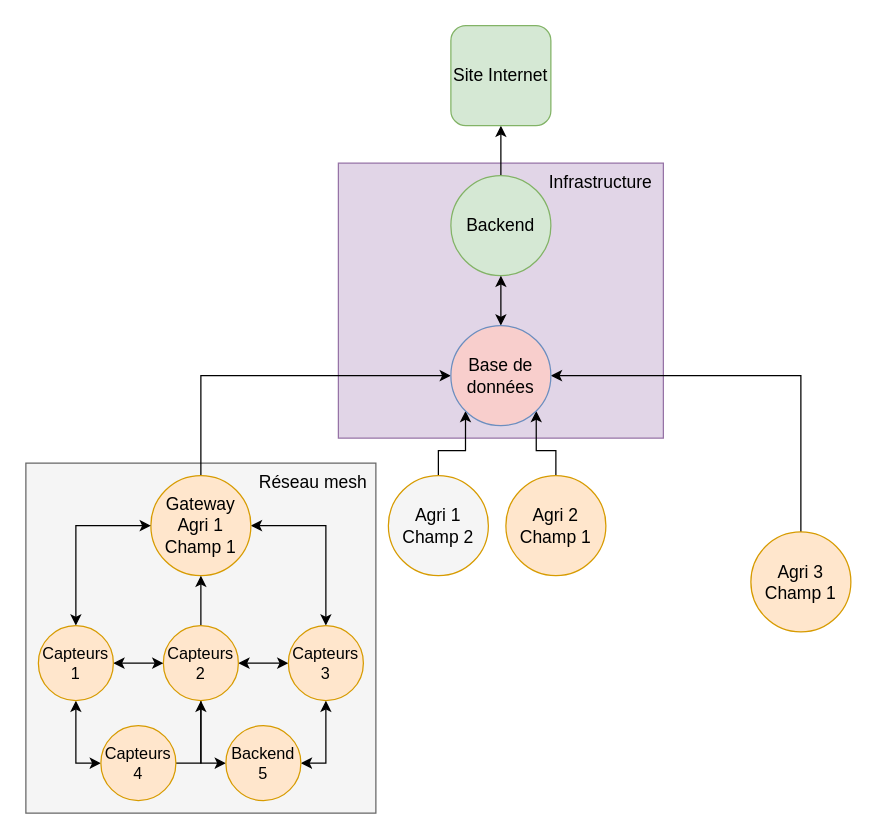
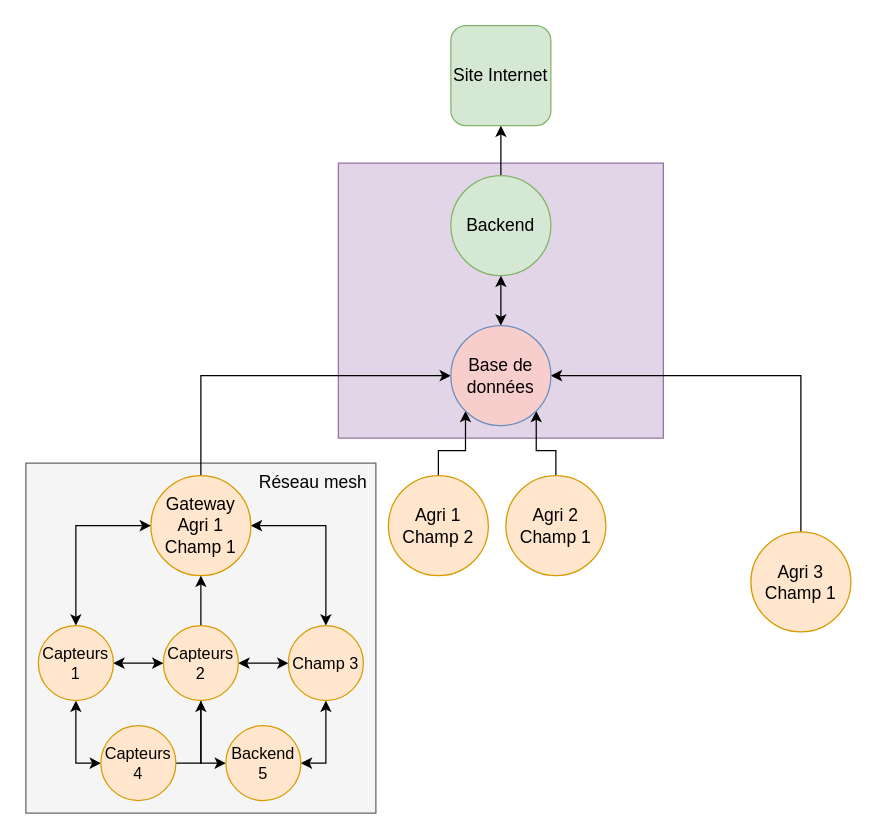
  <mxCell id="0" />
  <mxCell id="1" parent="0" />
  <mxCell id="2" value="" style="rounded=0;whiteSpace=wrap;html=1;fillColor=#f5f5f5;strokeColor=#666666;fontColor=#333333;fontSize=14;" vertex="1" parent="1"><mxGeometry x="20" y="370" width="280" height="280" as="geometry" /></mxCell>
  <mxCell id="3" value="" style="rounded=0;whiteSpace=wrap;html=1;fillColor=#e1d5e7;strokeColor=#9673a6;fontSize=14;" vertex="1" parent="1"><mxGeometry x="270" y="130" width="260" height="220" as="geometry" /></mxCell>
  <mxCell id="4" style="edgeStyle=orthogonalEdgeStyle;rounded=0;orthogonalLoop=1;jettySize=auto;html=1;entryX=0;entryY=0.5;entryDx=0;entryDy=0;" edge="1" parent="1" source="6" target="17"><mxGeometry relative="1" as="geometry"><Array as="points"><mxPoint x="160" y="300" /></Array></mxGeometry></mxCell>
  <mxCell id="5" style="edgeStyle=orthogonalEdgeStyle;rounded=0;orthogonalLoop=1;jettySize=auto;html=1;entryX=0.5;entryY=0;entryDx=0;entryDy=0;startArrow=classic;startFill=1;" edge="1" parent="1" source="6" target="28"><mxGeometry relative="1" as="geometry" /></mxCell>
  <mxCell id="6" value="Gateway&lt;br style=&quot;font-size: 14px;&quot;&gt;Agri 1&lt;br style=&quot;font-size: 14px;&quot;&gt;Champ 1" style="ellipse;whiteSpace=wrap;html=1;aspect=fixed;fillColor=#ffe6cc;strokeColor=#d79b00;fontSize=14;gradientDirection=north;" vertex="1" parent="1"><mxGeometry x="120" y="380" width="80" height="80" as="geometry" /></mxCell>
  <mxCell id="7" style="edgeStyle=orthogonalEdgeStyle;rounded=0;orthogonalLoop=1;jettySize=auto;html=1;entryX=0;entryY=1;entryDx=0;entryDy=0;" edge="1" parent="1" source="8" target="17"><mxGeometry relative="1" as="geometry" /></mxCell>
- <mxCell id="8" value="Agri 1&lt;br style=&quot;font-size: 14px;&quot;&gt;Champ 2" style="ellipse;whiteSpace=wrap;html=1;aspect=fixed;fillColor=#f5f5f5;strokeColor=#d79b00;fontSize=14;gradientDirection=north;" vertex="1" parent="1"><mxGeometry x="310" y="380" width="80" height="80" as="geometry" /></mxCell>
+ <mxCell id="8" value="Agri 1&lt;br style=&quot;font-size: 14px;&quot;&gt;Champ 2" style="ellipse;whiteSpace=wrap;html=1;aspect=fixed;fillColor=#ffe6cc;strokeColor=#d79b00;fontSize=14;gradientDirection=north;" vertex="1" parent="1"><mxGeometry x="310" y="380" width="80" height="80" as="geometry" /></mxCell>
  <mxCell id="9" style="edgeStyle=orthogonalEdgeStyle;rounded=0;orthogonalLoop=1;jettySize=auto;html=1;entryX=1;entryY=1;entryDx=0;entryDy=0;" edge="1" parent="1" source="10" target="17"><mxGeometry relative="1" as="geometry" /></mxCell>
  <mxCell id="10" value="Agri 2&lt;br style=&quot;font-size: 14px;&quot;&gt;Champ 1" style="ellipse;whiteSpace=wrap;html=1;aspect=fixed;fillColor=#ffe6cc;strokeColor=#d79b00;fontSize=14;gradientDirection=north;" vertex="1" parent="1"><mxGeometry x="404" y="380" width="80" height="80" as="geometry" /></mxCell>
  <mxCell id="11" style="edgeStyle=orthogonalEdgeStyle;rounded=0;orthogonalLoop=1;jettySize=auto;html=1;entryX=1;entryY=0.5;entryDx=0;entryDy=0;" edge="1" parent="1" source="12" target="17"><mxGeometry relative="1" as="geometry"><Array as="points"><mxPoint x="640" y="300" /></Array></mxGeometry></mxCell>
  <mxCell id="12" value="Agri 3&lt;br style=&quot;font-size: 14px;&quot;&gt;Champ 1" style="ellipse;whiteSpace=wrap;html=1;aspect=fixed;fillColor=#ffe6cc;strokeColor=#d79b00;fontSize=14;gradientDirection=north;" vertex="1" parent="1"><mxGeometry x="600" y="425" width="80" height="80" as="geometry" /></mxCell>
  <mxCell id="13" style="edgeStyle=orthogonalEdgeStyle;rounded=0;orthogonalLoop=1;jettySize=auto;html=1;entryX=0.5;entryY=1;entryDx=0;entryDy=0;" edge="1" parent="1" source="14" target="15"><mxGeometry relative="1" as="geometry" /></mxCell>
  <mxCell id="14" value="Backend" style="ellipse;whiteSpace=wrap;html=1;aspect=fixed;fillColor=#d5e8d4;strokeColor=#82b366;fontSize=14;" vertex="1" parent="1"><mxGeometry x="360" y="140" width="80" height="80" as="geometry" /></mxCell>
  <mxCell id="15" value="Site Internet" style="whiteSpace=wrap;html=1;aspect=fixed;fillColor=#d5e8d4;strokeColor=#82b366;fontSize=14;rounded=1;" vertex="1" parent="1"><mxGeometry x="360" y="20" width="80" height="80" as="geometry" /></mxCell>
  <mxCell id="16" style="edgeStyle=orthogonalEdgeStyle;rounded=0;orthogonalLoop=1;jettySize=auto;html=1;entryX=0.5;entryY=1;entryDx=0;entryDy=0;startArrow=classic;startFill=1;" edge="1" parent="1" source="17" target="14"><mxGeometry relative="1" as="geometry" /></mxCell>
  <mxCell id="17" value="Base de données" style="ellipse;whiteSpace=wrap;html=1;aspect=fixed;fillColor=#f8cecc;strokeColor=#6c8ebf;fontSize=14;" vertex="1" parent="1"><mxGeometry x="360" y="260" width="80" height="80" as="geometry" /></mxCell>
- <mxCell id="18" value="&lt;font style=&quot;font-size: 14px;&quot;&gt;Infrastructure&lt;/font&gt;" style="text;html=1;strokeColor=none;fillColor=none;align=center;verticalAlign=middle;whiteSpace=wrap;rounded=0;fontSize=14;" vertex="1" parent="1"><mxGeometry x="440" y="130" width="80" height="30" as="geometry" /></mxCell>
  <mxCell id="19" style="edgeStyle=orthogonalEdgeStyle;rounded=0;orthogonalLoop=1;jettySize=auto;html=1;startArrow=classic;startFill=1;" edge="1" parent="1" source="23" target="28"><mxGeometry relative="1" as="geometry" /></mxCell>
  <mxCell id="20" style="edgeStyle=orthogonalEdgeStyle;rounded=0;orthogonalLoop=1;jettySize=auto;html=1;entryX=1;entryY=0.5;entryDx=0;entryDy=0;endArrow=none;" edge="1" parent="1" source="23" target="29"><mxGeometry relative="1" as="geometry" /></mxCell>
  <mxCell id="21" style="edgeStyle=orthogonalEdgeStyle;rounded=0;orthogonalLoop=1;jettySize=auto;html=1;entryX=0;entryY=0.5;entryDx=0;entryDy=0;startArrow=classic;startFill=1;" edge="1" parent="1" source="23" target="31"><mxGeometry relative="1" as="geometry" /></mxCell>
  <mxCell id="22" style="edgeStyle=orthogonalEdgeStyle;rounded=0;orthogonalLoop=1;jettySize=auto;html=1;entryX=0.5;entryY=1;entryDx=0;entryDy=0;" edge="1" parent="1" source="23" target="6"><mxGeometry relative="1" as="geometry" /></mxCell>
  <mxCell id="23" value="Capteurs 2" style="ellipse;whiteSpace=wrap;html=1;aspect=fixed;fillColor=#ffe6cc;strokeColor=#d79b00;fontSize=13;" vertex="1" parent="1"><mxGeometry x="130" y="500" width="60" height="60" as="geometry" /></mxCell>
  <mxCell id="24" style="edgeStyle=orthogonalEdgeStyle;rounded=0;orthogonalLoop=1;jettySize=auto;html=1;startArrow=classic;startFill=1;" edge="1" parent="1" source="27" target="23"><mxGeometry relative="1" as="geometry" /></mxCell>
  <mxCell id="25" style="edgeStyle=orthogonalEdgeStyle;rounded=0;orthogonalLoop=1;jettySize=auto;html=1;entryX=0;entryY=0.5;entryDx=0;entryDy=0;startArrow=classic;startFill=1;" edge="1" parent="1" source="27" target="29"><mxGeometry relative="1" as="geometry" /></mxCell>
  <mxCell id="26" style="edgeStyle=orthogonalEdgeStyle;rounded=0;orthogonalLoop=1;jettySize=auto;html=1;entryX=0;entryY=0.5;entryDx=0;entryDy=0;startArrow=classic;startFill=1;" edge="1" parent="1" source="27" target="6"><mxGeometry relative="1" as="geometry"><Array as="points"><mxPoint x="60" y="420" /></Array></mxGeometry></mxCell>
  <mxCell id="27" value="Capteurs 1" style="ellipse;whiteSpace=wrap;html=1;aspect=fixed;fillColor=#ffe6cc;strokeColor=#d79b00;fontSize=13;" vertex="1" parent="1"><mxGeometry x="30" y="500" width="60" height="60" as="geometry" /></mxCell>
- <mxCell id="28" value="Capteurs 3" style="ellipse;whiteSpace=wrap;html=1;aspect=fixed;fillColor=#ffe6cc;strokeColor=#d79b00;fontSize=13;" vertex="1" parent="1"><mxGeometry x="230" y="500" width="60" height="60" as="geometry" /></mxCell>
+ <mxCell id="28" value="Champ 3" style="ellipse;whiteSpace=wrap;html=1;aspect=fixed;fillColor=#ffe6cc;strokeColor=#d79b00;fontSize=13;" vertex="1" parent="1"><mxGeometry x="230" y="500" width="60" height="60" as="geometry" /></mxCell>
  <mxCell id="29" value="Capteurs 4" style="ellipse;whiteSpace=wrap;html=1;aspect=fixed;fillColor=#ffe6cc;strokeColor=#d79b00;fontSize=13;" vertex="1" parent="1"><mxGeometry x="80" y="580" width="60" height="60" as="geometry" /></mxCell>
  <mxCell id="30" style="edgeStyle=orthogonalEdgeStyle;rounded=0;orthogonalLoop=1;jettySize=auto;html=1;entryX=0.5;entryY=1;entryDx=0;entryDy=0;exitX=1;exitY=0.5;exitDx=0;exitDy=0;startArrow=classic;startFill=1;" edge="1" parent="1" source="31" target="28"><mxGeometry relative="1" as="geometry"><Array as="points"><mxPoint x="260" y="610" /></Array></mxGeometry></mxCell>
  <mxCell id="31" value="Backend 5" style="ellipse;whiteSpace=wrap;html=1;aspect=fixed;fillColor=#ffe6cc;strokeColor=#d79b00;fontSize=13;" vertex="1" parent="1"><mxGeometry x="180" y="580" width="60" height="60" as="geometry" /></mxCell>
  <mxCell id="32" value="Réseau mesh" style="text;html=1;strokeColor=none;fillColor=none;align=center;verticalAlign=middle;whiteSpace=wrap;rounded=0;fontSize=14;" vertex="1" parent="1"><mxGeometry x="200" y="370" width="100" height="30" as="geometry" /></mxCell>
